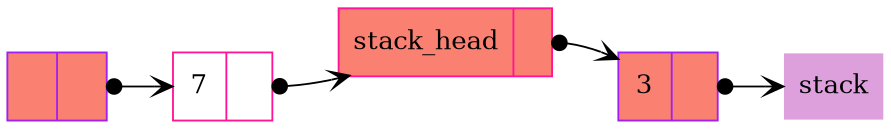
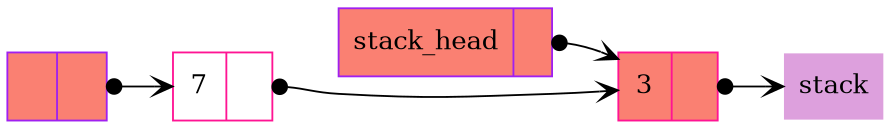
  digraph {
    rankdir=LR
    node [color=purple fillcolor=salmon shape=record style=filled]
    edge [arrowhead=vee arrowtail=dot dir=both tailclip=false tailport=next]
-   n1 [color=deeppink label="{ stack_head | <next>  }"]
-   n2 [label="{ 3 | <next>  }"]
+   n1 [label="{ stack_head | <next>  }"]
+   n2 [color=deeppink label="{ 3 | <next>  }"]
    n3 [color=deeppink fillcolor=plum label=stack shape=none]
    n4 [label="{ | <next>  }"]
    n5 [color=deeppink fillcolor=white label="{ 7 | <next>  }"]
    n1 -> n2
    n2 -> n3
    n4 -> n5
-   n5 -> n1
+   n5 -> n2
  }
